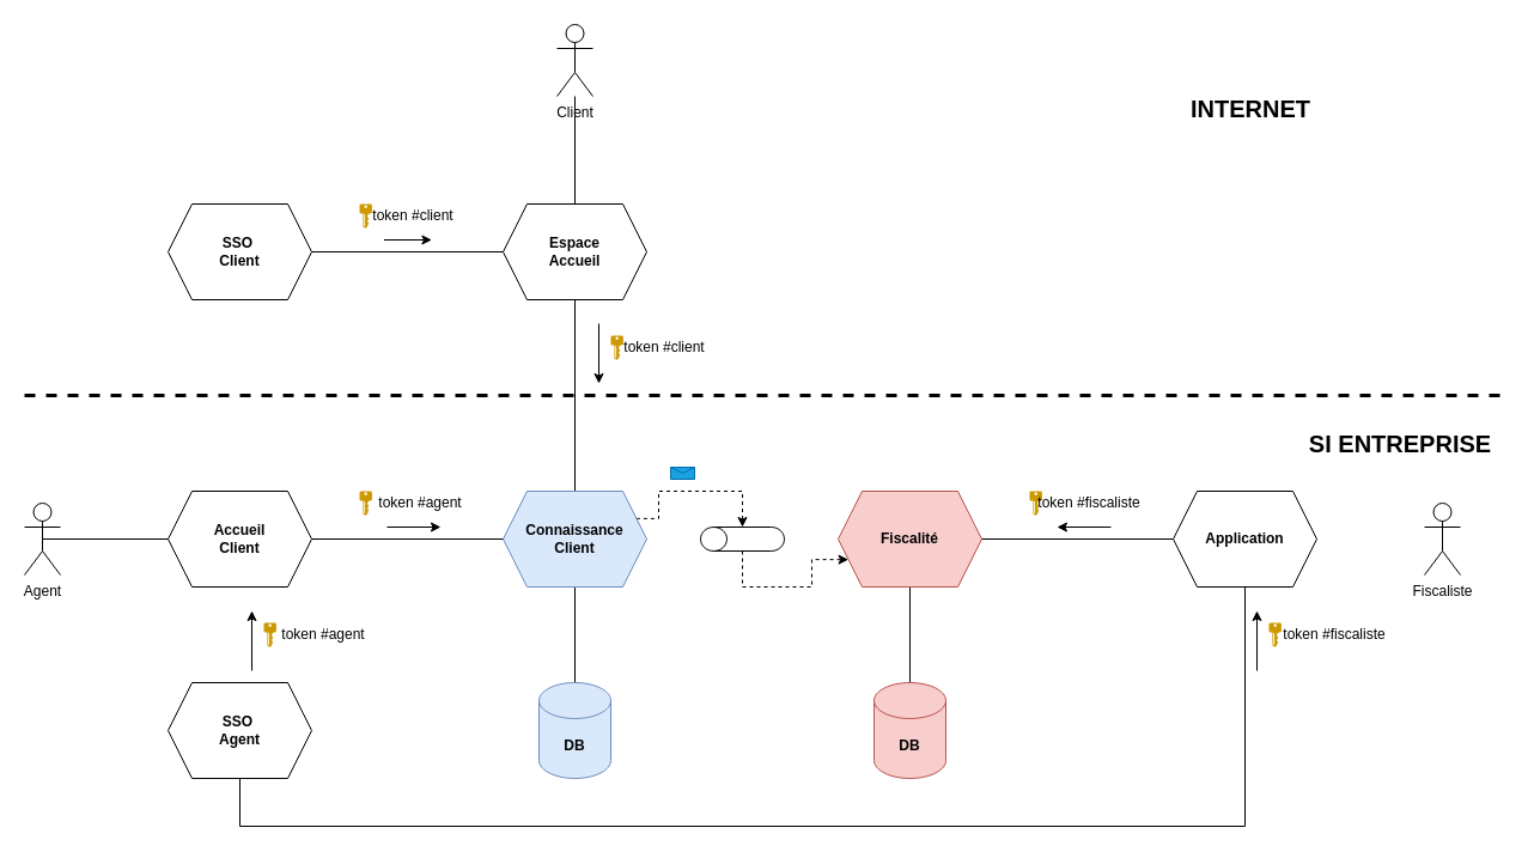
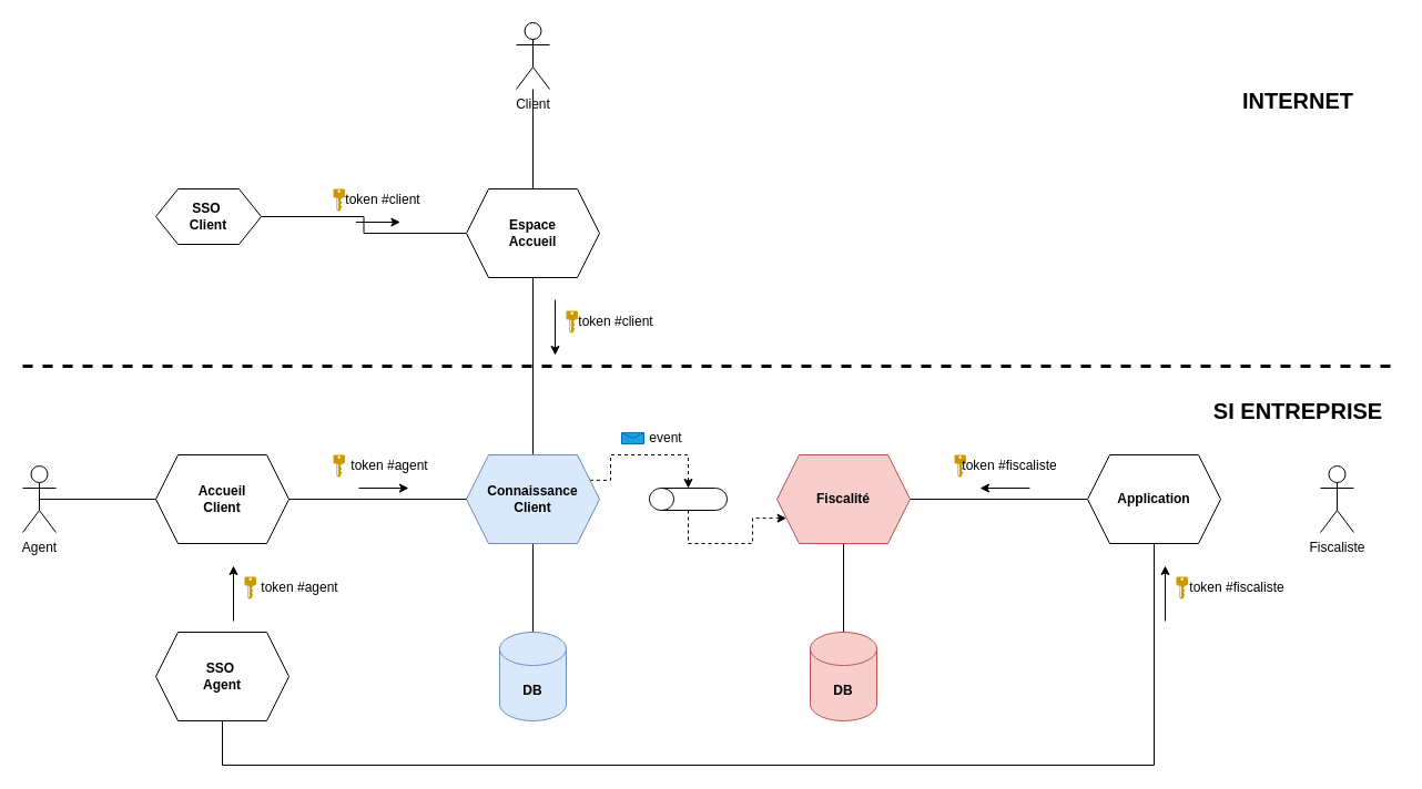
  <mxCell id="0" />
  <mxCell id="1" parent="0" />
  <mxCell id="2" value="" style="endArrow=none;dashed=1;html=1;strokeWidth=3;" parent="1" edge="1"><mxGeometry width="50" height="50" relative="1" as="geometry"><mxPoint x="20" y="330" as="sourcePoint" /><mxPoint x="1260" y="330" as="targetPoint" /></mxGeometry></mxCell>
  <mxCell id="3" value="" style="edgeStyle=orthogonalEdgeStyle;rounded=0;orthogonalLoop=1;jettySize=auto;html=1;strokeWidth=1;endArrow=none;endFill=0;" parent="1" source="4" target="7" edge="1"><mxGeometry relative="1" as="geometry" /></mxCell>
  <mxCell id="4" value="Client" style="shape=umlActor;verticalLabelPosition=bottom;verticalAlign=top;html=1;outlineConnect=0;" parent="1" vertex="1"><mxGeometry x="465" y="20" width="30" height="60" as="geometry" /></mxCell>
  <mxCell id="5" style="edgeStyle=orthogonalEdgeStyle;rounded=0;orthogonalLoop=1;jettySize=auto;html=1;exitX=0;exitY=0.5;exitDx=0;exitDy=0;entryX=1;entryY=0.5;entryDx=0;entryDy=0;strokeWidth=1;startArrow=none;startFill=0;endArrow=none;endFill=0;" parent="1" source="7" target="8" edge="1"><mxGeometry relative="1" as="geometry" /></mxCell>
  <mxCell id="6" style="edgeStyle=orthogonalEdgeStyle;rounded=0;orthogonalLoop=1;jettySize=auto;html=1;exitX=0.5;exitY=1;exitDx=0;exitDy=0;startArrow=none;startFill=0;endArrow=none;endFill=0;strokeWidth=1;" parent="1" source="7" target="15" edge="1"><mxGeometry relative="1" as="geometry" /></mxCell>
  <mxCell id="7" value="&lt;b&gt;Espace &lt;br&gt;Accueil&lt;/b&gt;" style="shape=hexagon;perimeter=hexagonPerimeter2;whiteSpace=wrap;html=1;fixedSize=1;" parent="1" vertex="1"><mxGeometry x="420" y="170" width="120" height="80" as="geometry" /></mxCell>
- <mxCell id="8" value="&lt;b&gt;SSO&amp;nbsp;&lt;br&gt;Client&lt;/b&gt;" style="shape=hexagon;perimeter=hexagonPerimeter2;whiteSpace=wrap;html=1;fixedSize=1;" parent="1" vertex="1"><mxGeometry x="140" y="170" width="120" height="80" as="geometry" /></mxCell>
+ <mxCell id="8" value="&lt;b&gt;SSO&amp;nbsp;&lt;br&gt;Client&lt;/b&gt;" style="shape=hexagon;perimeter=hexagonPerimeter2;whiteSpace=wrap;html=1;fixedSize=1;" parent="1" vertex="1"><mxGeometry x="140" y="170" width="95" height="50" as="geometry" /></mxCell>
  <mxCell id="9" value="" style="group" parent="1" vertex="1" connectable="0"><mxGeometry x="300" y="170" width="80" height="20" as="geometry" /></mxCell>
  <mxCell id="10" value="" style="aspect=fixed;pointerEvents=1;shadow=0;dashed=0;html=1;strokeColor=none;labelPosition=center;verticalLabelPosition=bottom;verticalAlign=top;align=center;shape=mxgraph.mscae.enterprise.key_permissions;fillColor=#CC9900;" parent="9" vertex="1"><mxGeometry width="10.4" height="20" as="geometry" /></mxCell>
  <mxCell id="11" value="token #client" style="text;html=1;strokeColor=none;fillColor=none;align=center;verticalAlign=middle;whiteSpace=wrap;rounded=0;" parent="9" vertex="1"><mxGeometry x="10.4" width="69.6" height="20" as="geometry" /></mxCell>
  <mxCell id="12" value="" style="endArrow=none;html=1;strokeWidth=1;startArrow=classic;startFill=1;endFill=0;" parent="9" edge="1"><mxGeometry width="50" height="50" relative="1" as="geometry"><mxPoint x="60.4" y="30" as="sourcePoint" /><mxPoint x="20.4" y="30" as="targetPoint" /></mxGeometry></mxCell>
  <mxCell id="13" style="edgeStyle=orthogonalEdgeStyle;rounded=0;orthogonalLoop=1;jettySize=auto;html=1;exitX=0.5;exitY=1;exitDx=0;exitDy=0;startArrow=none;startFill=0;endArrow=none;endFill=0;strokeWidth=1;" parent="1" source="15" target="33" edge="1"><mxGeometry relative="1" as="geometry" /></mxCell>
  <mxCell id="14" style="edgeStyle=orthogonalEdgeStyle;rounded=0;orthogonalLoop=1;jettySize=auto;html=1;exitX=1;exitY=0.25;exitDx=0;exitDy=0;entryX=1;entryY=0.5;entryDx=0;entryDy=0;entryPerimeter=0;fontSize=25;dashed=1;" parent="1" source="15" target="40" edge="1"><mxGeometry relative="1" as="geometry"><Array as="points"><mxPoint x="550" y="433" /><mxPoint x="550" y="410" /><mxPoint x="620" y="410" /></Array></mxGeometry></mxCell>
  <mxCell id="15" value="&lt;b&gt;Connaissance&lt;br&gt;Client&lt;/b&gt;" style="shape=hexagon;perimeter=hexagonPerimeter2;whiteSpace=wrap;html=1;fixedSize=1;fillColor=#dae8fc;strokeColor=#6c8ebf;" parent="1" vertex="1"><mxGeometry x="420" y="410" width="120" height="80" as="geometry" /></mxCell>
  <mxCell id="16" value="&lt;b&gt;SSO&amp;nbsp;&lt;br&gt;Agent&lt;/b&gt;" style="shape=hexagon;perimeter=hexagonPerimeter2;whiteSpace=wrap;html=1;fixedSize=1;" parent="1" vertex="1"><mxGeometry x="140" y="570" width="120" height="80" as="geometry" /></mxCell>
  <mxCell id="17" style="edgeStyle=orthogonalEdgeStyle;rounded=0;orthogonalLoop=1;jettySize=auto;html=1;exitX=1;exitY=0.5;exitDx=0;exitDy=0;entryX=0;entryY=0.5;entryDx=0;entryDy=0;startArrow=none;startFill=0;endArrow=none;endFill=0;strokeWidth=1;" parent="1" source="18" target="15" edge="1"><mxGeometry relative="1" as="geometry" /></mxCell>
  <mxCell id="18" value="&lt;b&gt;Accueil &lt;br&gt;Client&lt;/b&gt;" style="shape=hexagon;perimeter=hexagonPerimeter2;whiteSpace=wrap;html=1;fixedSize=1;" parent="1" vertex="1"><mxGeometry x="140" y="410" width="120" height="80" as="geometry" /></mxCell>
  <mxCell id="19" style="edgeStyle=orthogonalEdgeStyle;rounded=0;orthogonalLoop=1;jettySize=auto;html=1;exitX=0.5;exitY=0.5;exitDx=0;exitDy=0;exitPerimeter=0;entryX=0;entryY=0.5;entryDx=0;entryDy=0;startArrow=none;startFill=0;endArrow=none;endFill=0;strokeWidth=1;" parent="1" source="20" target="18" edge="1"><mxGeometry relative="1" as="geometry" /></mxCell>
  <mxCell id="20" value="Agent" style="shape=umlActor;verticalLabelPosition=bottom;verticalAlign=top;html=1;outlineConnect=0;fillColor=#FFFFFF;" parent="1" vertex="1"><mxGeometry x="20" y="420" width="30" height="60" as="geometry" /></mxCell>
  <mxCell id="21" value="" style="group" parent="1" vertex="1" connectable="0"><mxGeometry x="300" y="410" width="90" height="20" as="geometry" /></mxCell>
  <mxCell id="22" value="" style="aspect=fixed;pointerEvents=1;shadow=0;dashed=0;html=1;strokeColor=none;labelPosition=center;verticalLabelPosition=bottom;verticalAlign=top;align=center;shape=mxgraph.mscae.enterprise.key_permissions;fillColor=#CC9900;" parent="21" vertex="1"><mxGeometry width="10.4" height="20" as="geometry" /></mxCell>
  <mxCell id="23" value="token #agent" style="text;html=1;strokeColor=none;fillColor=none;align=center;verticalAlign=middle;whiteSpace=wrap;rounded=0;" parent="21" vertex="1"><mxGeometry x="11.7" width="78.3" height="20" as="geometry" /></mxCell>
  <mxCell id="24" value="" style="endArrow=none;html=1;strokeWidth=1;startArrow=classic;startFill=1;endFill=0;" parent="21" edge="1"><mxGeometry width="50" height="50" relative="1" as="geometry"><mxPoint x="67.95" y="30" as="sourcePoint" /><mxPoint x="22.95" y="30" as="targetPoint" /></mxGeometry></mxCell>
  <mxCell id="25" value="" style="group" parent="1" vertex="1" connectable="0"><mxGeometry x="510" y="280" width="80" height="20" as="geometry" /></mxCell>
  <mxCell id="26" value="" style="aspect=fixed;pointerEvents=1;shadow=0;dashed=0;html=1;strokeColor=none;labelPosition=center;verticalLabelPosition=bottom;verticalAlign=top;align=center;shape=mxgraph.mscae.enterprise.key_permissions;fillColor=#CC9900;" parent="25" vertex="1"><mxGeometry width="10.4" height="20" as="geometry" /></mxCell>
  <mxCell id="27" value="token #client" style="text;html=1;strokeColor=none;fillColor=none;align=center;verticalAlign=middle;whiteSpace=wrap;rounded=0;" parent="25" vertex="1"><mxGeometry x="10.4" width="69.6" height="20" as="geometry" /></mxCell>
  <mxCell id="28" value="" style="endArrow=none;html=1;strokeWidth=1;startArrow=classic;startFill=1;endFill=0;" parent="25" edge="1"><mxGeometry width="50" height="50" relative="1" as="geometry"><mxPoint x="-10" y="40" as="sourcePoint" /><mxPoint x="-10" y="-10" as="targetPoint" /></mxGeometry></mxCell>
  <mxCell id="29" value="" style="group" parent="1" vertex="1" connectable="0"><mxGeometry x="220" y="520" width="90" height="20" as="geometry" /></mxCell>
  <mxCell id="30" value="" style="aspect=fixed;pointerEvents=1;shadow=0;dashed=0;html=1;strokeColor=none;labelPosition=center;verticalLabelPosition=bottom;verticalAlign=top;align=center;shape=mxgraph.mscae.enterprise.key_permissions;fillColor=#CC9900;" parent="29" vertex="1"><mxGeometry width="10.4" height="20" as="geometry" /></mxCell>
  <mxCell id="31" value="token #agent" style="text;html=1;strokeColor=none;fillColor=none;align=center;verticalAlign=middle;whiteSpace=wrap;rounded=0;" parent="29" vertex="1"><mxGeometry x="10.4" width="79.6" height="20" as="geometry" /></mxCell>
  <mxCell id="32" value="" style="endArrow=classic;html=1;strokeWidth=1;startArrow=none;startFill=0;endFill=1;" parent="29" edge="1"><mxGeometry width="50" height="50" relative="1" as="geometry"><mxPoint x="-10" y="40" as="sourcePoint" /><mxPoint x="-10" y="-10" as="targetPoint" /></mxGeometry></mxCell>
  <mxCell id="33" value="&lt;b&gt;DB&lt;/b&gt;" style="shape=cylinder3;whiteSpace=wrap;html=1;boundedLbl=1;backgroundOutline=1;size=15;fillColor=#dae8fc;strokeColor=#6c8ebf;" parent="1" vertex="1"><mxGeometry x="450" y="570" width="60" height="80" as="geometry" /></mxCell>
- <mxCell id="34" value="&lt;font style=&quot;font-size: 20px&quot;&gt;&lt;b&gt;INTERNET&lt;/b&gt;&lt;/font&gt;" style="text;html=1;strokeColor=none;fillColor=none;align=center;verticalAlign=middle;whiteSpace=wrap;rounded=0;" parent="1" vertex="1"><mxGeometry x="975" y="80" width="140" height="20" as="geometry" /></mxCell>
+ <mxCell id="34" value="&lt;font style=&quot;font-size: 20px&quot;&gt;&lt;b&gt;INTERNET&lt;/b&gt;&lt;/font&gt;" style="text;html=1;strokeColor=none;fillColor=none;align=center;verticalAlign=middle;whiteSpace=wrap;rounded=0;" parent="1" vertex="1"><mxGeometry x="1100" y="80" width="140" height="20" as="geometry" /></mxCell>
  <mxCell id="35" value="&lt;font style=&quot;font-size: 20px&quot;&gt;&lt;b&gt;SI ENTREPRISE&lt;/b&gt;&lt;/font&gt;" style="text;html=1;strokeColor=none;fillColor=none;align=center;verticalAlign=middle;whiteSpace=wrap;rounded=0;" parent="1" vertex="1"><mxGeometry x="1080" y="360" width="180" height="20" as="geometry" /></mxCell>
  <mxCell id="36" style="edgeStyle=orthogonalEdgeStyle;rounded=0;orthogonalLoop=1;jettySize=auto;html=1;exitX=0.5;exitY=1;exitDx=0;exitDy=0;fontSize=25;endArrow=none;endFill=0;" parent="1" source="37" target="38" edge="1"><mxGeometry relative="1" as="geometry" /></mxCell>
  <mxCell id="37" value="&lt;b&gt;Fiscalité&lt;/b&gt;" style="shape=hexagon;perimeter=hexagonPerimeter2;whiteSpace=wrap;html=1;fixedSize=1;fillColor=#f8cecc;strokeColor=#b85450;" parent="1" vertex="1"><mxGeometry x="700" y="410" width="120" height="80" as="geometry" /></mxCell>
  <mxCell id="38" value="&lt;b&gt;DB&lt;/b&gt;" style="shape=cylinder3;whiteSpace=wrap;html=1;boundedLbl=1;backgroundOutline=1;size=15;fillColor=#f8cecc;strokeColor=#b85450;" parent="1" vertex="1"><mxGeometry x="730" y="570" width="60" height="80" as="geometry" /></mxCell>
  <mxCell id="39" style="edgeStyle=orthogonalEdgeStyle;rounded=0;orthogonalLoop=1;jettySize=auto;html=1;exitX=0;exitY=0.5;exitDx=0;exitDy=0;exitPerimeter=0;entryX=0;entryY=0.75;entryDx=0;entryDy=0;fontSize=25;dashed=1;" parent="1" source="40" target="37" edge="1"><mxGeometry relative="1" as="geometry"><Array as="points"><mxPoint x="620" y="490" /><mxPoint x="678" y="490" /><mxPoint x="678" y="467" /></Array></mxGeometry></mxCell>
  <mxCell id="40" value="" style="shape=cylinder3;whiteSpace=wrap;html=1;boundedLbl=1;backgroundOutline=1;size=11;fontSize=25;rotation=-90;" parent="1" vertex="1"><mxGeometry x="610" y="415" width="20" height="70" as="geometry" /></mxCell>
  <mxCell id="41" style="edgeStyle=orthogonalEdgeStyle;rounded=0;orthogonalLoop=1;jettySize=auto;html=1;exitX=0;exitY=0.5;exitDx=0;exitDy=0;entryX=1;entryY=0.5;entryDx=0;entryDy=0;startArrow=none;startFill=0;endArrow=none;endFill=0;fontSize=25;" parent="1" source="43" target="37" edge="1"><mxGeometry relative="1" as="geometry" /></mxCell>
  <mxCell id="42" style="edgeStyle=orthogonalEdgeStyle;rounded=0;orthogonalLoop=1;jettySize=auto;html=1;exitX=0.5;exitY=1;exitDx=0;exitDy=0;entryX=0.5;entryY=1;entryDx=0;entryDy=0;startArrow=none;startFill=0;endArrow=none;endFill=0;fontSize=25;" parent="1" source="43" target="16" edge="1"><mxGeometry relative="1" as="geometry"><Array as="points"><mxPoint x="1040" y="690" /><mxPoint x="200" y="690" /></Array></mxGeometry></mxCell>
  <mxCell id="43" value="&lt;b&gt;Application&lt;/b&gt;" style="shape=hexagon;perimeter=hexagonPerimeter2;whiteSpace=wrap;html=1;fixedSize=1;" parent="1" vertex="1"><mxGeometry x="980" y="410" width="120" height="80" as="geometry" /></mxCell>
  <mxCell id="44" value="Fiscaliste" style="shape=umlActor;verticalLabelPosition=bottom;verticalAlign=top;html=1;outlineConnect=0;fillColor=#FFFFFF;" parent="1" vertex="1"><mxGeometry x="1190" y="420" width="30" height="60" as="geometry" /></mxCell>
  <mxCell id="45" value="" style="group" parent="1" vertex="1" connectable="0"><mxGeometry x="1060" y="520" width="100" height="20" as="geometry" /></mxCell>
  <mxCell id="46" value="" style="aspect=fixed;pointerEvents=1;shadow=0;dashed=0;html=1;strokeColor=none;labelPosition=center;verticalLabelPosition=bottom;verticalAlign=top;align=center;shape=mxgraph.mscae.enterprise.key_permissions;fillColor=#CC9900;" parent="45" vertex="1"><mxGeometry width="10.4" height="20" as="geometry" /></mxCell>
  <mxCell id="47" value="token #fiscaliste" style="text;html=1;strokeColor=none;fillColor=none;align=center;verticalAlign=middle;whiteSpace=wrap;rounded=0;" parent="45" vertex="1"><mxGeometry x="10.4" width="89.6" height="20" as="geometry" /></mxCell>
  <mxCell id="48" value="" style="endArrow=classic;html=1;strokeWidth=1;startArrow=none;startFill=0;endFill=1;" parent="45" edge="1"><mxGeometry width="50" height="50" relative="1" as="geometry"><mxPoint x="-10" y="40" as="sourcePoint" /><mxPoint x="-10" y="-10" as="targetPoint" /></mxGeometry></mxCell>
  <mxCell id="49" value="" style="group" parent="1" vertex="1" connectable="0"><mxGeometry x="860" y="410" width="100" height="20" as="geometry" /></mxCell>
  <mxCell id="50" value="" style="aspect=fixed;pointerEvents=1;shadow=0;dashed=0;html=1;strokeColor=none;labelPosition=center;verticalLabelPosition=bottom;verticalAlign=top;align=center;shape=mxgraph.mscae.enterprise.key_permissions;fillColor=#CC9900;" parent="49" vertex="1"><mxGeometry width="10.4" height="20" as="geometry" /></mxCell>
  <mxCell id="51" value="token #fiscaliste" style="text;html=1;strokeColor=none;fillColor=none;align=center;verticalAlign=middle;whiteSpace=wrap;rounded=0;" parent="49" vertex="1"><mxGeometry x="5.85" width="88.3" height="20" as="geometry" /></mxCell>
  <mxCell id="52" value="" style="endArrow=classic;html=1;strokeWidth=1;startArrow=none;startFill=0;endFill=1;" parent="49" edge="1"><mxGeometry width="50" height="50" relative="1" as="geometry"><mxPoint x="67.95" y="30" as="sourcePoint" /><mxPoint x="22.95" y="30" as="targetPoint" /></mxGeometry></mxCell>
  <mxCell id="53" value="" style="shape=message;html=1;whiteSpace=wrap;html=1;outlineConnect=0;fontSize=25;fillColor=#1ba1e2;strokeColor=#006EAF;fontColor=#ffffff;" parent="1" vertex="1"><mxGeometry x="560" y="390" width="20" height="10" as="geometry" /></mxCell>
+ <mxCell id="54" value="event" style="text;html=1;strokeColor=none;fillColor=none;align=center;verticalAlign=middle;whiteSpace=wrap;rounded=0;fontSize=12;" parent="1" vertex="1"><mxGeometry x="580" y="385" width="40" height="20" as="geometry" /></mxCell>
